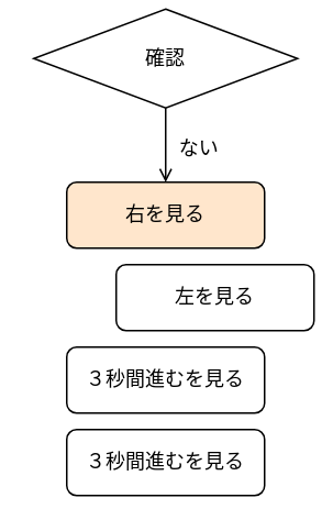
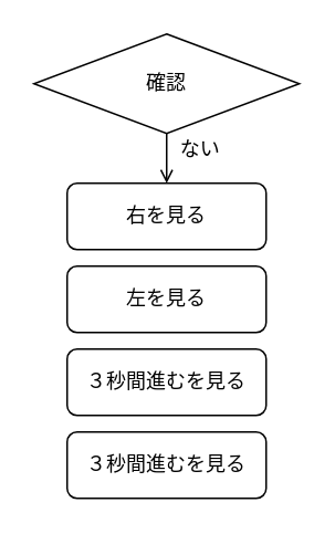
  <mxCell id="0" />
  <mxCell id="1" parent="0" />
  <mxCell id="2" value="" style="edgeStyle=orthogonalEdgeStyle;rounded=0;orthogonalLoop=1;jettySize=auto;html=1;endArrow=open;" edge="1" parent="1" source="3" target="4"><mxGeometry relative="1" as="geometry" /></mxCell>
- <mxCell id="3" value="確認" style="rhombus;whiteSpace=wrap;html=1;" vertex="1" parent="1"><mxGeometry x="20" y="5" width="160" height="60" as="geometry" /></mxCell>
- <mxCell id="4" value="右を見る" style="rounded=1;whiteSpace=wrap;html=1;fillColor=#ffe6cc;" vertex="1" parent="1"><mxGeometry x="40" y="110" width="120" height="40" as="geometry" /></mxCell>
+ <mxCell id="3" value="確認" style="rhombus;whiteSpace=wrap;html=1;" vertex="1" parent="1"><mxGeometry x="20" y="20" width="160" height="60" as="geometry" /></mxCell>
+ <mxCell id="4" value="右を見る" style="rounded=1;whiteSpace=wrap;html=1;" vertex="1" parent="1"><mxGeometry x="40" y="110" width="120" height="40" as="geometry" /></mxCell>
  <mxCell id="5" value="ない" style="text;html=1;align=center;verticalAlign=middle;resizable=0;points=[];autosize=1;strokeColor=none;" vertex="1" parent="1"><mxGeometry x="100" y="80" width="40" height="20" as="geometry" /></mxCell>
- <mxCell id="6" value="左を見る" style="rounded=1;whiteSpace=wrap;html=1;" vertex="1" parent="1"><mxGeometry x="70" y="160" width="120" height="40" as="geometry" /></mxCell>
+ <mxCell id="6" value="左を見る" style="rounded=1;whiteSpace=wrap;html=1;" vertex="1" parent="1"><mxGeometry x="40" y="160" width="120" height="40" as="geometry" /></mxCell>
  <mxCell id="7" value="３秒間進むを見る" style="rounded=1;whiteSpace=wrap;html=1;" vertex="1" parent="1"><mxGeometry x="40" y="210" width="120" height="40" as="geometry" /></mxCell>
  <mxCell id="8" value="３秒間進むを見る" style="rounded=1;whiteSpace=wrap;html=1;" vertex="1" parent="1"><mxGeometry x="40" y="260" width="120" height="40" as="geometry" /></mxCell>
